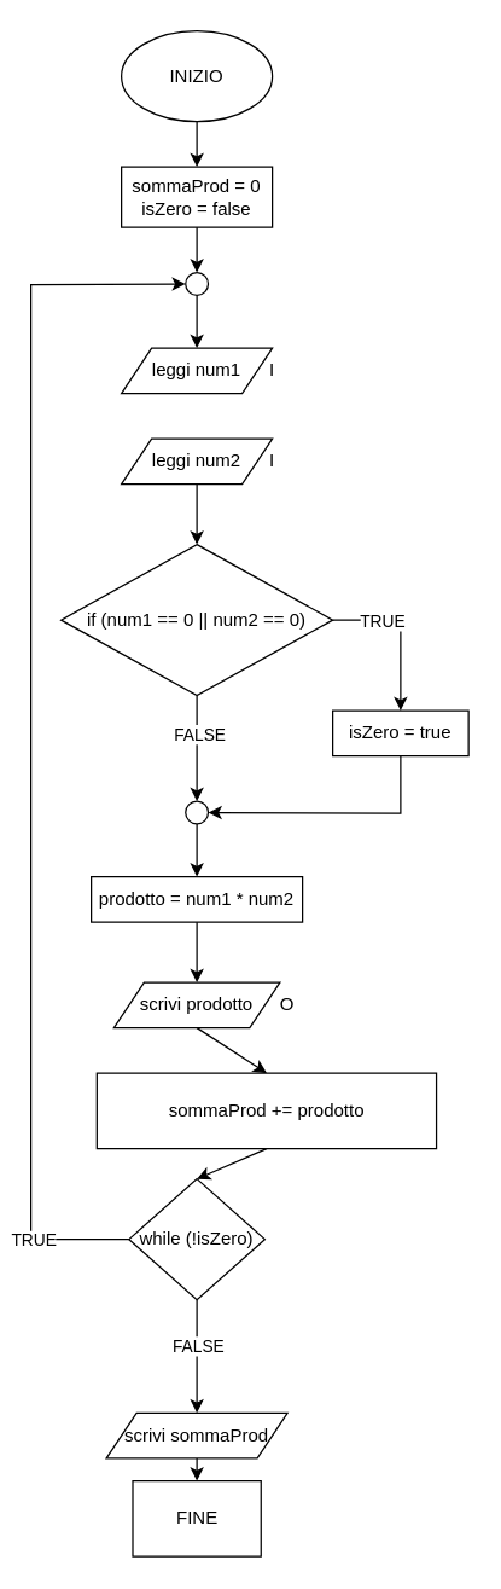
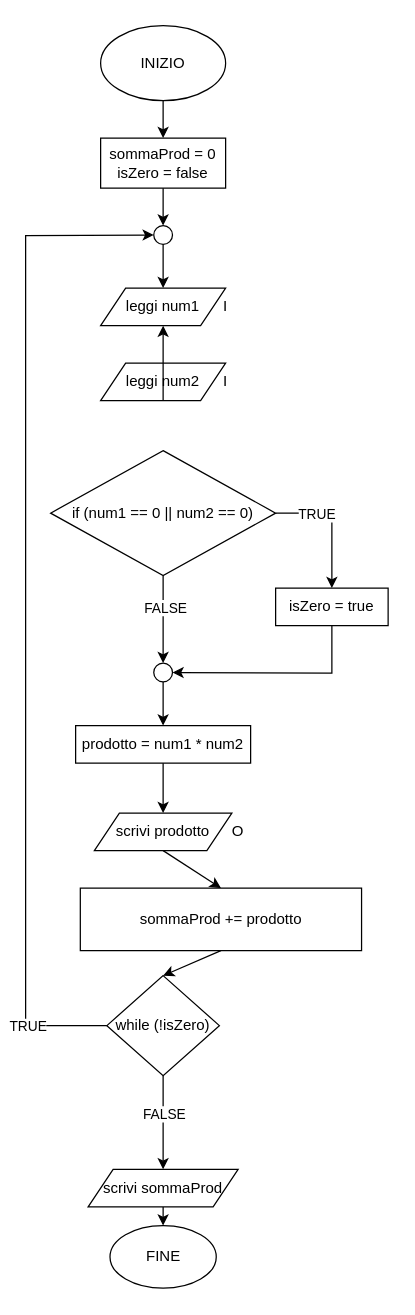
  <mxCell id="0" />
  <mxCell id="1" parent="0" />
  <mxCell id="2" value="INIZIO" style="ellipse;whiteSpace=wrap;html=1;" vertex="1" parent="1"><mxGeometry x="80" y="20" width="100" height="60" as="geometry" /></mxCell>
  <mxCell id="3" value="" style="endArrow=classic;html=1;rounded=0;exitX=0.5;exitY=1;exitDx=0;exitDy=0;entryX=0.5;entryY=0;entryDx=0;entryDy=0;" edge="1" parent="1" source="2" target="13"><mxGeometry width="50" height="50" relative="1" as="geometry"><mxPoint x="30" y="380" as="sourcePoint" /><mxPoint x="250" y="120" as="targetPoint" /></mxGeometry></mxCell>
  <mxCell id="4" value="leggi num1&lt;br&gt;" style="shape=parallelogram;perimeter=parallelogramPerimeter;whiteSpace=wrap;html=1;fixedSize=1;" vertex="1" parent="1"><mxGeometry x="80" y="230" width="100" height="30" as="geometry" /></mxCell>
  <mxCell id="5" value="leggi num2" style="shape=parallelogram;perimeter=parallelogramPerimeter;whiteSpace=wrap;html=1;fixedSize=1;" vertex="1" parent="1"><mxGeometry x="80" y="290" width="100" height="30" as="geometry" /></mxCell>
  <mxCell id="6" value="while (!isZero)" style="rhombus;whiteSpace=wrap;html=1;" vertex="1" parent="1"><mxGeometry x="85" y="780" width="90" height="80" as="geometry" /></mxCell>
  <mxCell id="7" value="" style="ellipse;whiteSpace=wrap;html=1;aspect=fixed;" vertex="1" parent="1"><mxGeometry x="122.5" y="180" width="15" height="15" as="geometry" /></mxCell>
  <mxCell id="8" value="" style="endArrow=classic;html=1;rounded=0;exitX=0.5;exitY=1;exitDx=0;exitDy=0;entryX=0.5;entryY=0;entryDx=0;entryDy=0;" edge="1" parent="1" source="7" target="4"><mxGeometry width="50" height="50" relative="1" as="geometry"><mxPoint x="30" y="440" as="sourcePoint" /><mxPoint x="80" y="390" as="targetPoint" /></mxGeometry></mxCell>
  <mxCell id="9" value="if (num1 == 0 || num2 == 0)" style="rhombus;whiteSpace=wrap;html=1;" vertex="1" parent="1"><mxGeometry x="40" y="360" width="180" height="100" as="geometry" /></mxCell>
  <mxCell id="10" value="" style="endArrow=classic;html=1;rounded=0;exitX=1;exitY=0.5;exitDx=0;exitDy=0;entryX=0.5;entryY=0;entryDx=0;entryDy=0;" edge="1" parent="1" source="9" target="12"><mxGeometry width="50" height="50" relative="1" as="geometry"><mxPoint x="30" y="470" as="sourcePoint" /><mxPoint x="210" y="540" as="targetPoint" /><Array as="points"><mxPoint x="265" y="410" /></Array></mxGeometry></mxCell>
  <mxCell id="11" value="TRUE" style="edgeLabel;html=1;align=center;verticalAlign=middle;resizable=0;points=[];" vertex="1" connectable="0" parent="10"><mxGeometry x="-0.391" relative="1" as="geometry"><mxPoint as="offset" /></mxGeometry></mxCell>
  <mxCell id="12" value="isZero = true" style="rounded=0;whiteSpace=wrap;html=1;" vertex="1" parent="1"><mxGeometry x="220" y="470" width="90" height="30" as="geometry" /></mxCell>
  <mxCell id="13" value="sommaProd = 0&lt;br&gt;isZero = false" style="rounded=0;whiteSpace=wrap;html=1;" vertex="1" parent="1"><mxGeometry x="80" y="110" width="100" height="40" as="geometry" /></mxCell>
  <mxCell id="14" value="" style="endArrow=classic;html=1;rounded=0;exitX=0.5;exitY=1;exitDx=0;exitDy=0;entryX=0.5;entryY=0;entryDx=0;entryDy=0;" edge="1" parent="1" source="13" target="7"><mxGeometry width="50" height="50" relative="1" as="geometry"><mxPoint x="30" y="460" as="sourcePoint" /><mxPoint x="80" y="410" as="targetPoint" /></mxGeometry></mxCell>
- <mxCell id="15" value="" style="endArrow=classic;html=1;rounded=0;exitX=0.5;exitY=1;exitDx=0;exitDy=0;entryX=0.5;entryY=0;entryDx=0;entryDy=0;" edge="1" parent="1" source="5" target="9"><mxGeometry width="50" height="50" relative="1" as="geometry"><mxPoint x="30" y="460" as="sourcePoint" /><mxPoint x="80" y="410" as="targetPoint" /></mxGeometry></mxCell>
+ <mxCell id="15" value="" style="endArrow=classic;html=1;rounded=0;exitX=0.5;exitY=1;exitDx=0;exitDy=0;" edge="1" parent="1" source="5" target="4"><mxGeometry width="50" height="50" relative="1" as="geometry"><mxPoint x="30" y="460" as="sourcePoint" /><mxPoint x="80" y="410" as="targetPoint" /></mxGeometry></mxCell>
  <mxCell id="16" value="" style="endArrow=classic;html=1;rounded=0;exitX=0.5;exitY=1;exitDx=0;exitDy=0;entryX=1;entryY=0.5;entryDx=0;entryDy=0;" edge="1" parent="1" source="12" target="17"><mxGeometry width="50" height="50" relative="1" as="geometry"><mxPoint x="30" y="560" as="sourcePoint" /><mxPoint x="265" y="640" as="targetPoint" /><Array as="points"><mxPoint x="265" y="538" /></Array></mxGeometry></mxCell>
  <mxCell id="17" value="" style="ellipse;whiteSpace=wrap;html=1;aspect=fixed;" vertex="1" parent="1"><mxGeometry x="122.5" y="530" width="15" height="15" as="geometry" /></mxCell>
  <mxCell id="18" value="" style="endArrow=classic;html=1;rounded=0;exitX=0.5;exitY=1;exitDx=0;exitDy=0;entryX=0.5;entryY=0;entryDx=0;entryDy=0;" edge="1" parent="1" source="9" target="17"><mxGeometry width="50" height="50" relative="1" as="geometry"><mxPoint x="30" y="560" as="sourcePoint" /><mxPoint x="80" y="510" as="targetPoint" /></mxGeometry></mxCell>
  <mxCell id="19" value="FALSE" style="edgeLabel;html=1;align=center;verticalAlign=middle;resizable=0;points=[];" vertex="1" connectable="0" parent="18"><mxGeometry x="-0.287" y="1" relative="1" as="geometry"><mxPoint as="offset" /></mxGeometry></mxCell>
  <mxCell id="20" value="" style="endArrow=classic;html=1;rounded=0;exitX=0.5;exitY=1;exitDx=0;exitDy=0;entryX=0.5;entryY=0;entryDx=0;entryDy=0;" edge="1" parent="1" source="17" target="25"><mxGeometry width="50" height="50" relative="1" as="geometry"><mxPoint x="30" y="560" as="sourcePoint" /><mxPoint x="170" y="590" as="targetPoint" /></mxGeometry></mxCell>
  <mxCell id="21" value="" style="endArrow=classic;html=1;rounded=0;exitX=0;exitY=0.5;exitDx=0;exitDy=0;entryX=0;entryY=0.5;entryDx=0;entryDy=0;" edge="1" parent="1" source="6" target="7"><mxGeometry width="50" height="50" relative="1" as="geometry"><mxPoint x="30" y="560" as="sourcePoint" /><mxPoint x="20" y="180" as="targetPoint" /><Array as="points"><mxPoint x="20" y="820" /><mxPoint x="20" y="188" /></Array></mxGeometry></mxCell>
  <mxCell id="22" value="TRUE" style="edgeLabel;html=1;align=center;verticalAlign=middle;resizable=0;points=[];" vertex="1" connectable="0" parent="21"><mxGeometry x="-0.837" y="-1" relative="1" as="geometry"><mxPoint as="offset" /></mxGeometry></mxCell>
  <mxCell id="23" value="" style="endArrow=classic;html=1;rounded=0;exitX=0.5;exitY=1;exitDx=0;exitDy=0;entryX=0.5;entryY=0;entryDx=0;entryDy=0;" edge="1" parent="1" source="6" target="34"><mxGeometry width="50" height="50" relative="1" as="geometry"><mxPoint x="30" y="460" as="sourcePoint" /><mxPoint x="220" y="880" as="targetPoint" /><Array as="points"><mxPoint x="130" y="870" /></Array></mxGeometry></mxCell>
  <mxCell id="24" value="FALSE" style="edgeLabel;html=1;align=center;verticalAlign=middle;resizable=0;points=[];" vertex="1" connectable="0" parent="23"><mxGeometry x="-0.2" relative="1" as="geometry"><mxPoint as="offset" /></mxGeometry></mxCell>
  <mxCell id="25" value="prodotto = num1 * num2" style="rounded=0;whiteSpace=wrap;html=1;" vertex="1" parent="1"><mxGeometry x="60" y="580" width="140" height="30" as="geometry" /></mxCell>
  <mxCell id="26" value="scrivi prodotto" style="shape=parallelogram;perimeter=parallelogramPerimeter;whiteSpace=wrap;html=1;fixedSize=1;" vertex="1" parent="1"><mxGeometry x="75" y="650" width="110" height="30" as="geometry" /></mxCell>
  <mxCell id="27" value="" style="endArrow=classic;html=1;rounded=0;exitX=0.5;exitY=1;exitDx=0;exitDy=0;entryX=0.5;entryY=0;entryDx=0;entryDy=0;" edge="1" parent="1" source="25" target="26"><mxGeometry width="50" height="50" relative="1" as="geometry"><mxPoint x="30" y="560" as="sourcePoint" /><mxPoint x="80" y="510" as="targetPoint" /></mxGeometry></mxCell>
  <mxCell id="28" value="O" style="text;html=1;strokeColor=none;fillColor=none;align=center;verticalAlign=middle;whiteSpace=wrap;rounded=0;" vertex="1" parent="1"><mxGeometry x="160" y="650" width="60" height="30" as="geometry" /></mxCell>
  <mxCell id="29" value="I" style="text;html=1;strokeColor=none;fillColor=none;align=center;verticalAlign=middle;whiteSpace=wrap;rounded=0;" vertex="1" parent="1"><mxGeometry x="150" y="230" width="60" height="30" as="geometry" /></mxCell>
  <mxCell id="30" value="I" style="text;html=1;strokeColor=none;fillColor=none;align=center;verticalAlign=middle;whiteSpace=wrap;rounded=0;" vertex="1" parent="1"><mxGeometry x="150" y="290" width="60" height="30" as="geometry" /></mxCell>
  <mxCell id="31" value="sommaProd += prodotto" style="rounded=0;whiteSpace=wrap;html=1;" vertex="1" parent="1"><mxGeometry x="63.75" y="710" width="225" height="50" as="geometry" /></mxCell>
  <mxCell id="32" value="" style="endArrow=classic;html=1;rounded=0;exitX=0.5;exitY=1;exitDx=0;exitDy=0;entryX=0.5;entryY=0;entryDx=0;entryDy=0;" edge="1" parent="1" source="26" target="31"><mxGeometry width="50" height="50" relative="1" as="geometry"><mxPoint x="30" y="650" as="sourcePoint" /><mxPoint x="80" y="600" as="targetPoint" /></mxGeometry></mxCell>
  <mxCell id="33" value="" style="endArrow=classic;html=1;rounded=0;exitX=0.5;exitY=1;exitDx=0;exitDy=0;entryX=0.5;entryY=0;entryDx=0;entryDy=0;" edge="1" parent="1" source="31" target="6"><mxGeometry width="50" height="50" relative="1" as="geometry"><mxPoint x="30" y="750" as="sourcePoint" /><mxPoint x="80" y="700" as="targetPoint" /></mxGeometry></mxCell>
  <mxCell id="34" value="scrivi sommaProd" style="shape=parallelogram;perimeter=parallelogramPerimeter;whiteSpace=wrap;html=1;fixedSize=1;" vertex="1" parent="1"><mxGeometry x="70" y="935" width="120" height="30" as="geometry" /></mxCell>
- <mxCell id="35" value="FINE" style="whiteSpace=wrap;html=1;rounded=0;" vertex="1" parent="1"><mxGeometry x="87.5" y="980" width="85" height="50" as="geometry" /></mxCell>
+ <mxCell id="35" value="FINE" style="ellipse;whiteSpace=wrap;html=1;" vertex="1" parent="1"><mxGeometry x="87.5" y="980" width="85" height="50" as="geometry" /></mxCell>
  <mxCell id="36" value="" style="endArrow=classic;html=1;rounded=0;exitX=0.5;exitY=1;exitDx=0;exitDy=0;entryX=0.5;entryY=0;entryDx=0;entryDy=0;" edge="1" parent="1" source="34" target="35"><mxGeometry width="50" height="50" relative="1" as="geometry"><mxPoint x="30" y="850" as="sourcePoint" /><mxPoint x="80" y="800" as="targetPoint" /></mxGeometry></mxCell>
